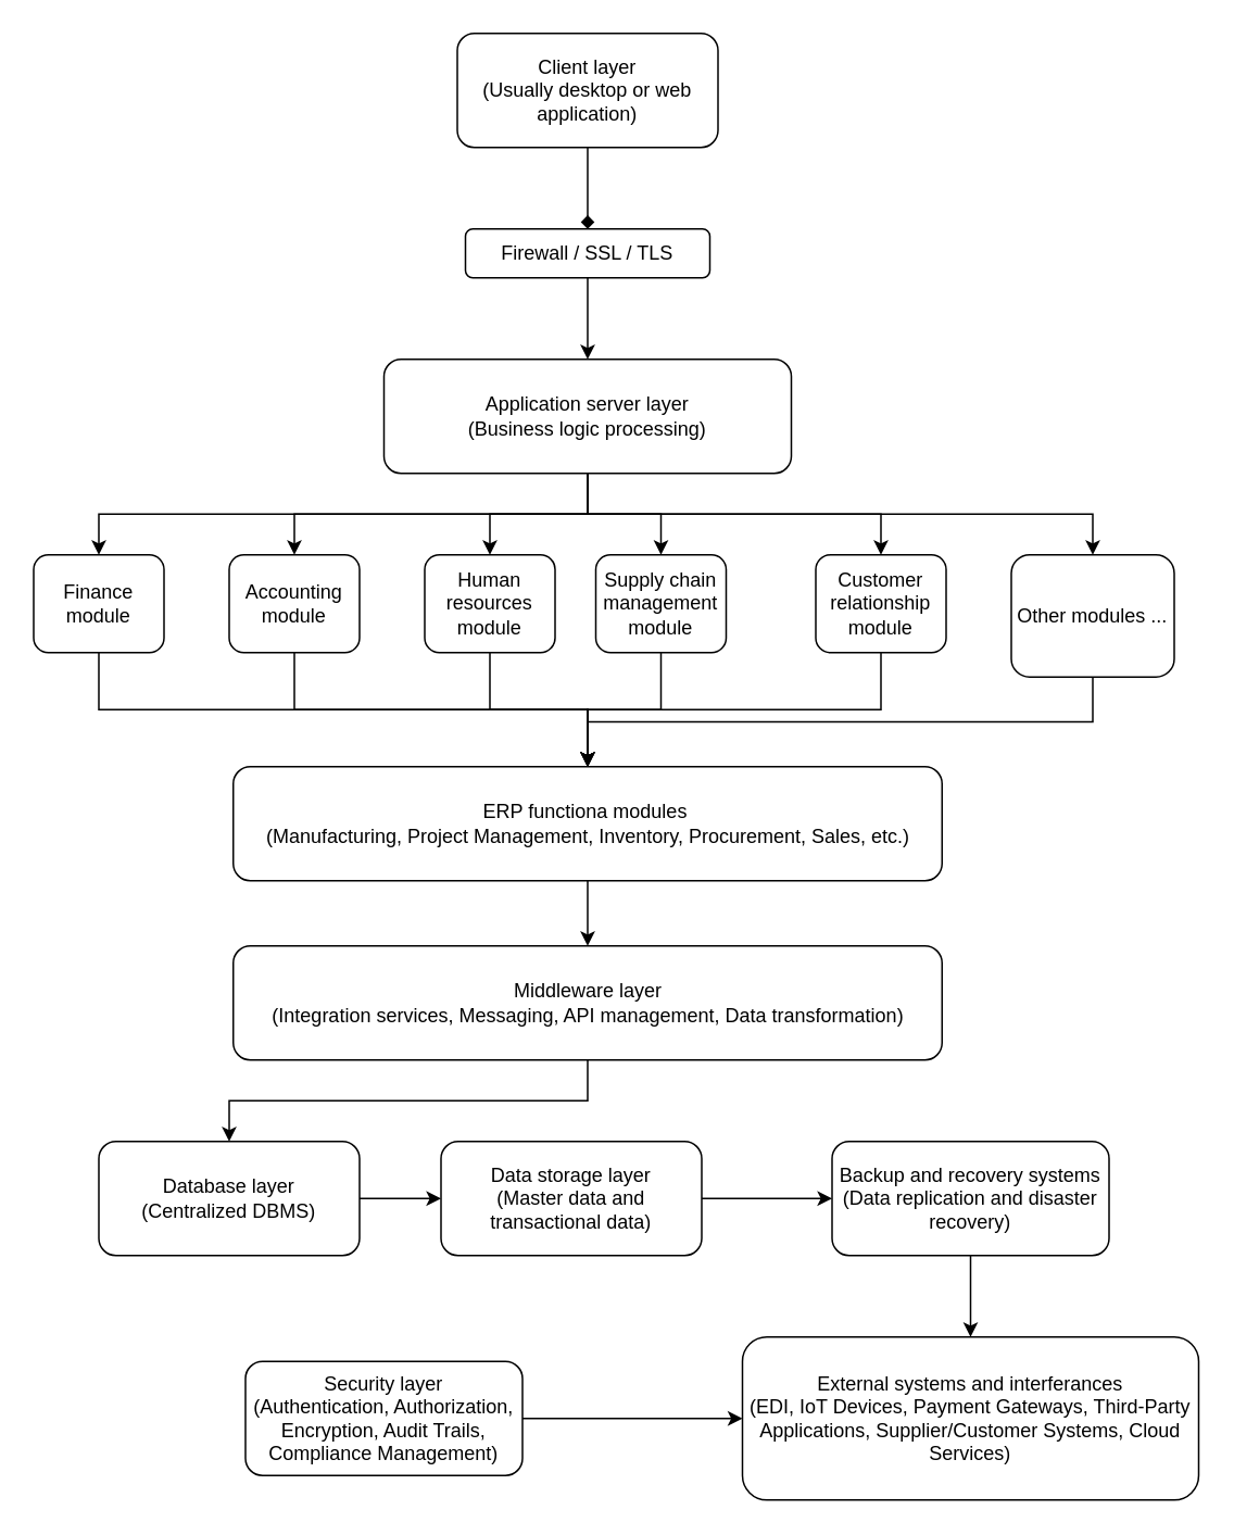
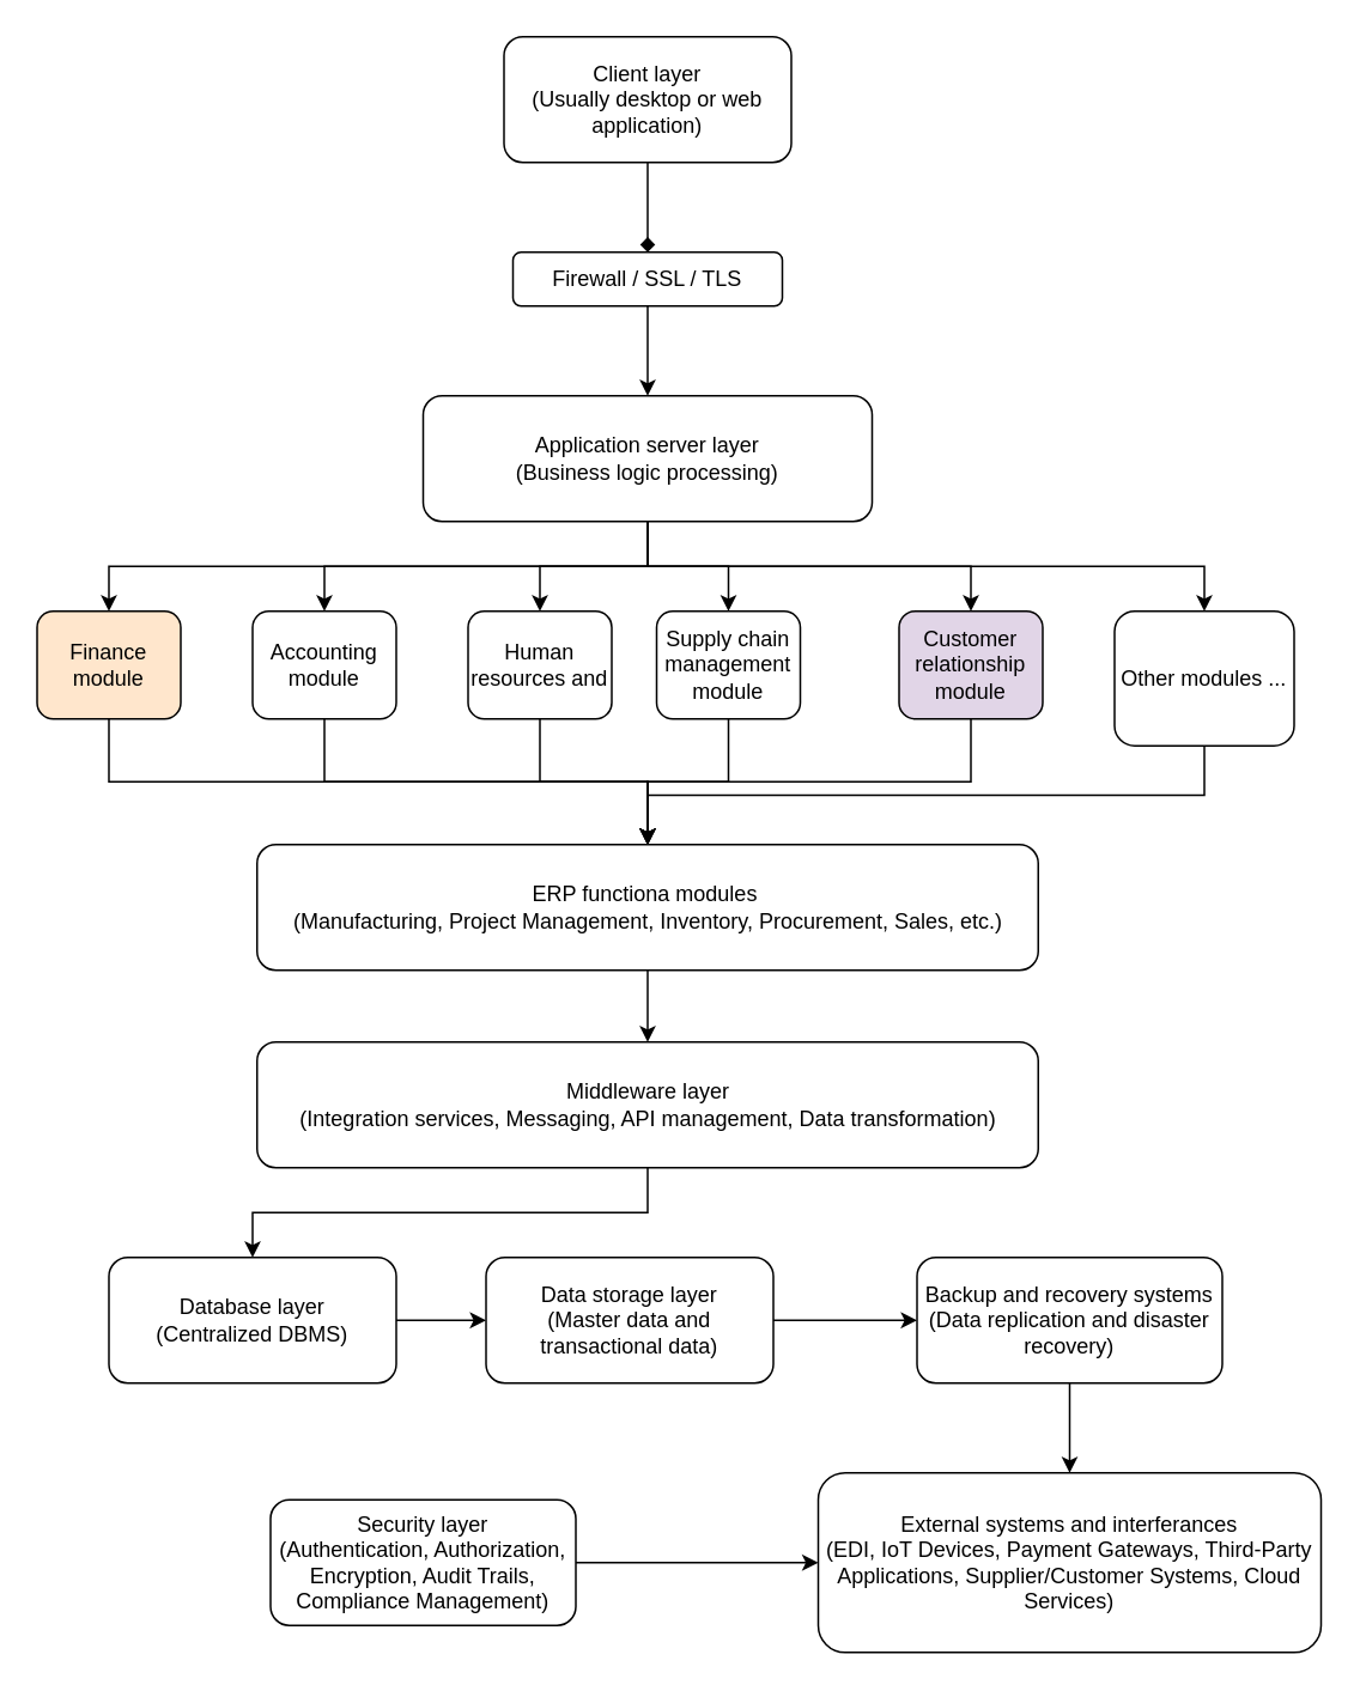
  <mxCell id="0" />
  <mxCell id="1" parent="0" />
  <mxCell id="2" style="edgeStyle=orthogonalEdgeStyle;rounded=0;orthogonalLoop=1;jettySize=auto;html=1;exitX=0.5;exitY=1;exitDx=0;exitDy=0;entryX=0.5;entryY=0;entryDx=0;entryDy=0;endArrow=diamond;" edge="1" parent="1" source="3" target="5"><mxGeometry relative="1" as="geometry" /></mxCell>
  <mxCell id="3" value="Client layer&lt;div&gt;(Usually desktop or web application)&lt;/div&gt;" style="rounded=1;whiteSpace=wrap;html=1;" vertex="1" parent="1"><mxGeometry x="280" y="20" width="160" height="70" as="geometry" /></mxCell>
  <mxCell id="4" value="" style="edgeStyle=orthogonalEdgeStyle;rounded=0;orthogonalLoop=1;jettySize=auto;html=1;" edge="1" parent="1" source="5" target="12"><mxGeometry relative="1" as="geometry" /></mxCell>
  <mxCell id="5" value="Firewall / SSL / TLS" style="rounded=1;whiteSpace=wrap;html=1;" vertex="1" parent="1"><mxGeometry x="285" y="140" width="150" height="30" as="geometry" /></mxCell>
  <mxCell id="6" style="edgeStyle=orthogonalEdgeStyle;rounded=0;orthogonalLoop=1;jettySize=auto;html=1;exitX=0.5;exitY=1;exitDx=0;exitDy=0;entryX=0.5;entryY=0;entryDx=0;entryDy=0;" edge="1" parent="1" source="12" target="14"><mxGeometry relative="1" as="geometry" /></mxCell>
  <mxCell id="7" style="edgeStyle=orthogonalEdgeStyle;rounded=0;orthogonalLoop=1;jettySize=auto;html=1;exitX=0.5;exitY=1;exitDx=0;exitDy=0;entryX=0.5;entryY=0;entryDx=0;entryDy=0;" edge="1" parent="1" source="12" target="16"><mxGeometry relative="1" as="geometry" /></mxCell>
  <mxCell id="8" style="edgeStyle=orthogonalEdgeStyle;rounded=0;orthogonalLoop=1;jettySize=auto;html=1;exitX=0.5;exitY=1;exitDx=0;exitDy=0;entryX=0.5;entryY=0;entryDx=0;entryDy=0;" edge="1" parent="1" source="12" target="18"><mxGeometry relative="1" as="geometry" /></mxCell>
  <mxCell id="9" style="edgeStyle=orthogonalEdgeStyle;rounded=0;orthogonalLoop=1;jettySize=auto;html=1;exitX=0.5;exitY=1;exitDx=0;exitDy=0;entryX=0.5;entryY=0;entryDx=0;entryDy=0;" edge="1" parent="1" source="12" target="20"><mxGeometry relative="1" as="geometry" /></mxCell>
  <mxCell id="10" style="edgeStyle=orthogonalEdgeStyle;rounded=0;orthogonalLoop=1;jettySize=auto;html=1;exitX=0.5;exitY=1;exitDx=0;exitDy=0;entryX=0.5;entryY=0;entryDx=0;entryDy=0;" edge="1" parent="1" source="12" target="22"><mxGeometry relative="1" as="geometry" /></mxCell>
  <mxCell id="11" style="edgeStyle=orthogonalEdgeStyle;rounded=0;orthogonalLoop=1;jettySize=auto;html=1;exitX=0.5;exitY=1;exitDx=0;exitDy=0;entryX=0.5;entryY=0;entryDx=0;entryDy=0;" edge="1" parent="1" source="12" target="24"><mxGeometry relative="1" as="geometry" /></mxCell>
  <mxCell id="12" value="Application server layer&lt;div&gt;(Business logic processing)&lt;/div&gt;" style="rounded=1;whiteSpace=wrap;html=1;" vertex="1" parent="1"><mxGeometry x="235" y="220" width="250" height="70" as="geometry" /></mxCell>
  <mxCell id="13" style="edgeStyle=orthogonalEdgeStyle;rounded=0;orthogonalLoop=1;jettySize=auto;html=1;exitX=0.5;exitY=1;exitDx=0;exitDy=0;entryX=0.5;entryY=0;entryDx=0;entryDy=0;" edge="1" parent="1" source="14" target="26"><mxGeometry relative="1" as="geometry" /></mxCell>
- <mxCell id="14" value="Finance module" style="rounded=1;whiteSpace=wrap;html=1;" vertex="1" parent="1"><mxGeometry x="20" y="340" width="80" height="60" as="geometry" /></mxCell>
+ <mxCell id="14" value="Finance module" style="rounded=1;whiteSpace=wrap;html=1;fillColor=#ffe6cc;" vertex="1" parent="1"><mxGeometry x="20" y="340" width="80" height="60" as="geometry" /></mxCell>
  <mxCell id="15" value="" style="edgeStyle=orthogonalEdgeStyle;rounded=0;orthogonalLoop=1;jettySize=auto;html=1;" edge="1" parent="1" source="16" target="26"><mxGeometry relative="1" as="geometry" /></mxCell>
  <mxCell id="16" value="Accounting module" style="rounded=1;whiteSpace=wrap;html=1;" vertex="1" parent="1"><mxGeometry x="140" y="340" width="80" height="60" as="geometry" /></mxCell>
  <mxCell id="17" value="" style="edgeStyle=orthogonalEdgeStyle;rounded=0;orthogonalLoop=1;jettySize=auto;html=1;" edge="1" parent="1" source="18" target="26"><mxGeometry relative="1" as="geometry" /></mxCell>
- <mxCell id="18" value="Human resources module" style="rounded=1;whiteSpace=wrap;html=1;" vertex="1" parent="1"><mxGeometry x="260" y="340" width="80" height="60" as="geometry" /></mxCell>
+ <mxCell id="18" value="Human resources and" style="rounded=1;whiteSpace=wrap;html=1;" vertex="1" parent="1"><mxGeometry x="260" y="340" width="80" height="60" as="geometry" /></mxCell>
  <mxCell id="19" value="" style="edgeStyle=orthogonalEdgeStyle;rounded=0;orthogonalLoop=1;jettySize=auto;html=1;" edge="1" parent="1" source="20" target="26"><mxGeometry relative="1" as="geometry" /></mxCell>
  <mxCell id="20" value="Supply chain management module" style="rounded=1;whiteSpace=wrap;html=1;" vertex="1" parent="1"><mxGeometry x="365" y="340" width="80" height="60" as="geometry" /></mxCell>
  <mxCell id="21" value="" style="edgeStyle=orthogonalEdgeStyle;rounded=0;orthogonalLoop=1;jettySize=auto;html=1;" edge="1" parent="1" source="22" target="26"><mxGeometry relative="1" as="geometry" /></mxCell>
- <mxCell id="22" value="Customer relationship&lt;div&gt;module&lt;/div&gt;" style="rounded=1;whiteSpace=wrap;html=1;" vertex="1" parent="1"><mxGeometry x="500" y="340" width="80" height="60" as="geometry" /></mxCell>
+ <mxCell id="22" value="Customer relationship&lt;div&gt;module&lt;/div&gt;" style="rounded=1;whiteSpace=wrap;html=1;fillColor=#e1d5e7;" vertex="1" parent="1"><mxGeometry x="500" y="340" width="80" height="60" as="geometry" /></mxCell>
  <mxCell id="23" style="edgeStyle=orthogonalEdgeStyle;rounded=0;orthogonalLoop=1;jettySize=auto;html=1;exitX=0.5;exitY=1;exitDx=0;exitDy=0;entryX=0.5;entryY=0;entryDx=0;entryDy=0;" edge="1" parent="1" source="24" target="26"><mxGeometry relative="1" as="geometry" /></mxCell>
  <mxCell id="24" value="&lt;div&gt;Other modules ...&lt;/div&gt;" style="rounded=1;whiteSpace=wrap;html=1;" vertex="1" parent="1"><mxGeometry x="620" y="340" width="100" height="75" as="geometry" /></mxCell>
  <mxCell id="25" value="" style="edgeStyle=orthogonalEdgeStyle;rounded=0;orthogonalLoop=1;jettySize=auto;html=1;" edge="1" parent="1" source="26" target="28"><mxGeometry relative="1" as="geometry" /></mxCell>
  <mxCell id="26" value="&lt;div&gt;ERP functiona modules&amp;nbsp;&lt;/div&gt;&lt;div&gt;(Manufacturing, Project Management, Inventory, Procurement, Sales, etc.)&lt;/div&gt;" style="rounded=1;whiteSpace=wrap;html=1;" vertex="1" parent="1"><mxGeometry x="142.5" y="470" width="435" height="70" as="geometry" /></mxCell>
  <mxCell id="27" style="edgeStyle=orthogonalEdgeStyle;rounded=0;orthogonalLoop=1;jettySize=auto;html=1;exitX=0.5;exitY=1;exitDx=0;exitDy=0;entryX=0.5;entryY=0;entryDx=0;entryDy=0;" edge="1" parent="1" source="28" target="30"><mxGeometry relative="1" as="geometry" /></mxCell>
  <mxCell id="28" value="&lt;div&gt;Middleware layer&lt;/div&gt;&lt;div&gt;(Integration services, Messaging, API management, Data transformation)&lt;/div&gt;" style="rounded=1;whiteSpace=wrap;html=1;" vertex="1" parent="1"><mxGeometry x="142.5" y="580" width="435" height="70" as="geometry" /></mxCell>
  <mxCell id="29" value="" style="edgeStyle=orthogonalEdgeStyle;rounded=0;orthogonalLoop=1;jettySize=auto;html=1;" edge="1" parent="1" source="30" target="32"><mxGeometry relative="1" as="geometry" /></mxCell>
  <mxCell id="30" value="Database layer&lt;div&gt;(Centralized DBMS)&lt;/div&gt;" style="rounded=1;whiteSpace=wrap;html=1;" vertex="1" parent="1"><mxGeometry x="60" y="700" width="160" height="70" as="geometry" /></mxCell>
  <mxCell id="31" value="" style="edgeStyle=orthogonalEdgeStyle;rounded=0;orthogonalLoop=1;jettySize=auto;html=1;" edge="1" parent="1" source="32" target="34"><mxGeometry relative="1" as="geometry" /></mxCell>
  <mxCell id="32" value="Data storage layer&lt;div&gt;(Master data and transactional data)&lt;/div&gt;" style="rounded=1;whiteSpace=wrap;html=1;" vertex="1" parent="1"><mxGeometry x="270" y="700" width="160" height="70" as="geometry" /></mxCell>
  <mxCell id="33" value="" style="edgeStyle=orthogonalEdgeStyle;rounded=0;orthogonalLoop=1;jettySize=auto;html=1;" edge="1" parent="1" source="34" target="35"><mxGeometry relative="1" as="geometry" /></mxCell>
  <mxCell id="34" value="Backup and recovery systems&lt;div&gt;(Data replication and disaster recovery)&lt;/div&gt;" style="rounded=1;whiteSpace=wrap;html=1;" vertex="1" parent="1"><mxGeometry x="510" y="700" width="170" height="70" as="geometry" /></mxCell>
  <mxCell id="35" value="External systems and interferances&lt;div&gt;(EDI, IoT Devices, Payment Gateways, Third-Party Applications,&amp;nbsp;Supplier/Customer Systems, Cloud Services)&lt;/div&gt;" style="rounded=1;whiteSpace=wrap;html=1;" vertex="1" parent="1"><mxGeometry x="455" y="820" width="280" height="100" as="geometry" /></mxCell>
  <mxCell id="36" style="edgeStyle=orthogonalEdgeStyle;rounded=0;orthogonalLoop=1;jettySize=auto;html=1;exitX=1;exitY=0.5;exitDx=0;exitDy=0;entryX=0;entryY=0.5;entryDx=0;entryDy=0;" edge="1" parent="1" source="37" target="35"><mxGeometry relative="1" as="geometry" /></mxCell>
  <mxCell id="37" value="Security layer&lt;div&gt;(Authentication, Authorization, Encryption, Audit Trails, Compliance Management)&lt;/div&gt;" style="rounded=1;whiteSpace=wrap;html=1;" vertex="1" parent="1"><mxGeometry x="150" y="835" width="170" height="70" as="geometry" /></mxCell>
